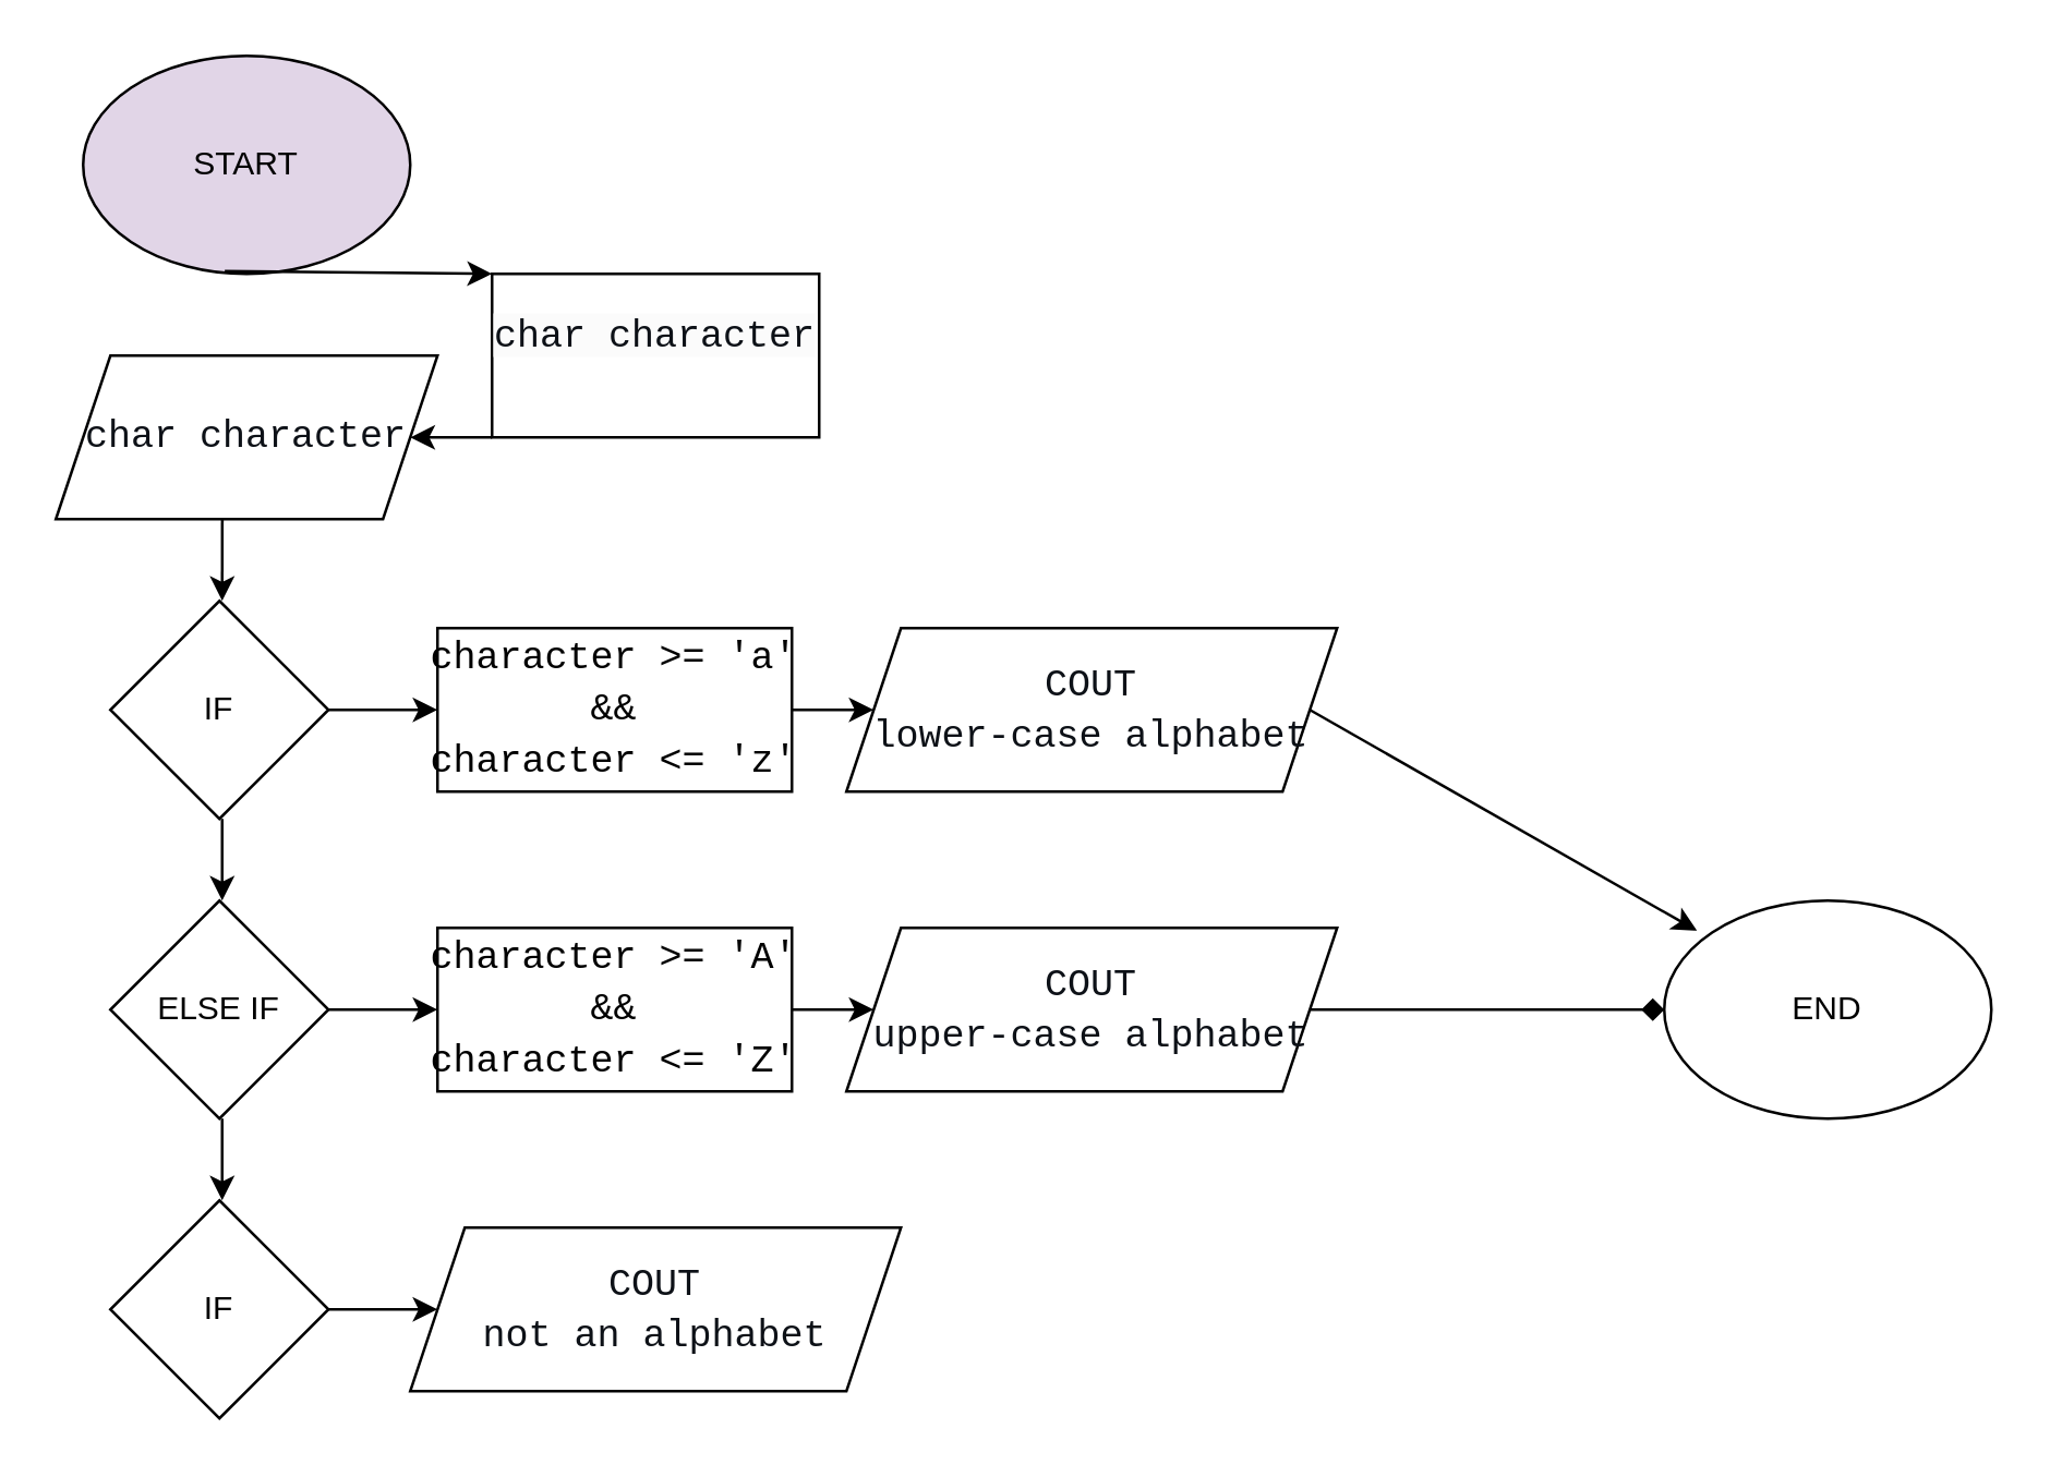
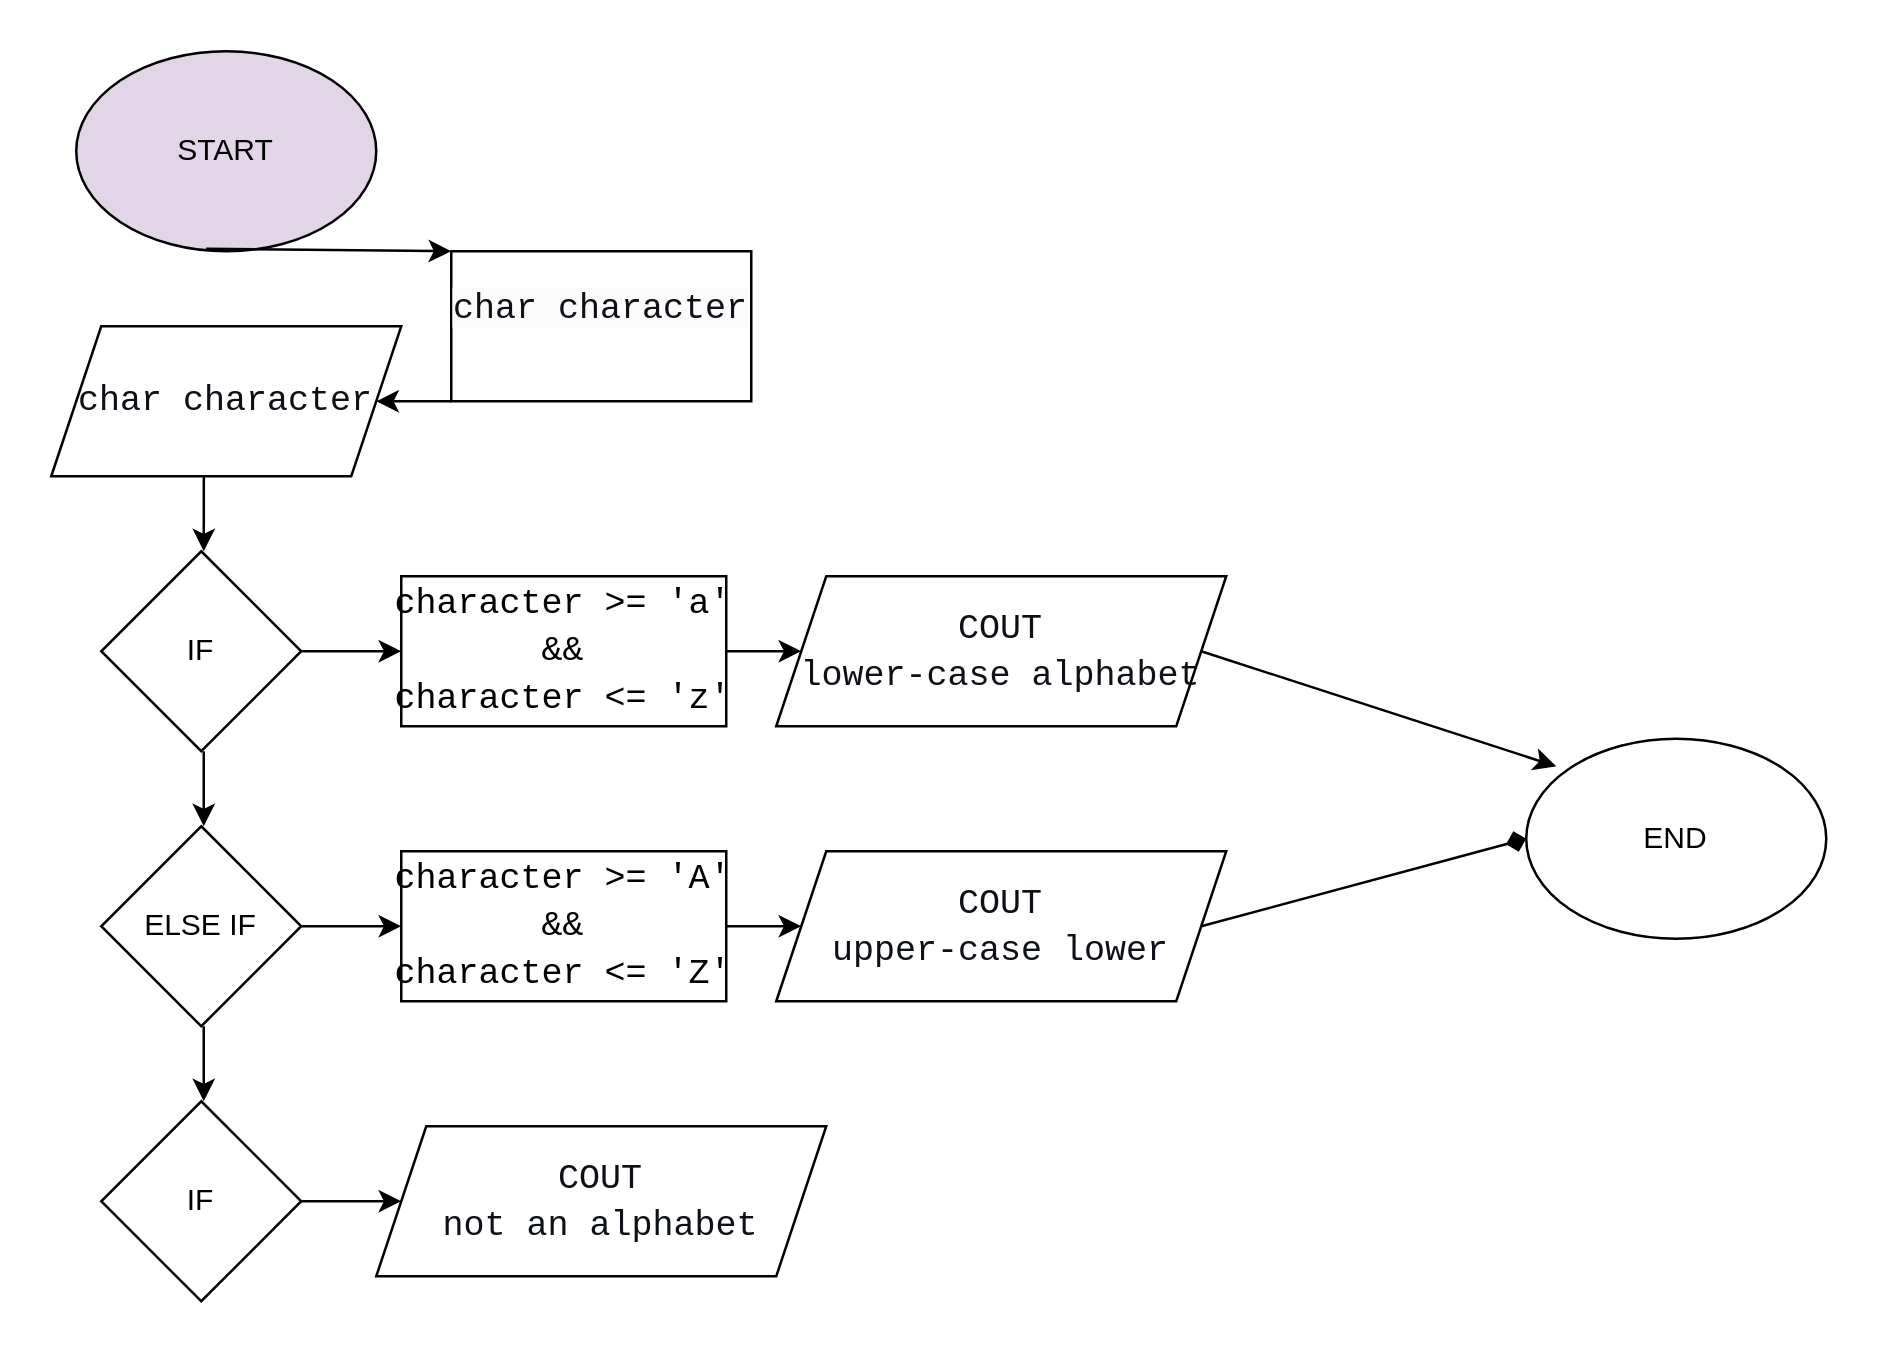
  <mxCell id="0" />
  <mxCell id="1" parent="0" />
  <mxCell id="2" value="START" style="ellipse;whiteSpace=wrap;html=1;fillColor=#e1d5e7;" parent="1" vertex="1"><mxGeometry x="30" y="20" width="120" height="80" as="geometry" /></mxCell>
  <mxCell id="3" value="" style="endArrow=classic;html=1;rounded=0;exitX=0.433;exitY=0.988;exitDx=0;exitDy=0;exitPerimeter=0;entryX=0;entryY=0;entryDx=0;entryDy=0;" parent="1" source="2" edge="1" target="24"><mxGeometry width="50" height="50" relative="1" as="geometry"><mxPoint x="400" y="70" as="sourcePoint" /><mxPoint x="82" y="130" as="targetPoint" /></mxGeometry></mxCell>
  <mxCell id="4" value="&lt;div style=&quot;font-family: Consolas, &amp;quot;Courier New&amp;quot;, monospace; font-size: 14px; line-height: 19px; white-space: pre;&quot;&gt;&lt;font style=&quot;&quot; color=&quot;#0d1117&quot;&gt;char character&lt;/font&gt;&lt;/div&gt;" style="shape=parallelogram;perimeter=parallelogramPerimeter;whiteSpace=wrap;html=1;fixedSize=1;" parent="1" vertex="1"><mxGeometry x="20" y="130" width="140" height="60" as="geometry" /></mxCell>
  <mxCell id="5" value="" style="endArrow=classic;html=1;rounded=0;exitX=0.436;exitY=1;exitDx=0;exitDy=0;exitPerimeter=0;" parent="1" source="4" edge="1"><mxGeometry width="50" height="50" relative="1" as="geometry"><mxPoint x="400" y="130" as="sourcePoint" /><mxPoint x="81" y="220" as="targetPoint" /></mxGeometry></mxCell>
  <mxCell id="6" value="IF" style="rhombus;whiteSpace=wrap;html=1;" parent="1" vertex="1"><mxGeometry x="40" y="220" width="80" height="80" as="geometry" /></mxCell>
  <mxCell id="7" value="" style="endArrow=classic;html=1;rounded=0;exitX=1;exitY=0.5;exitDx=0;exitDy=0;" parent="1" source="6" edge="1"><mxGeometry width="50" height="50" relative="1" as="geometry"><mxPoint x="400" y="130" as="sourcePoint" /><mxPoint x="160" y="260" as="targetPoint" /></mxGeometry></mxCell>
  <mxCell id="8" value="" style="endArrow=classic;html=1;rounded=0;exitX=0.436;exitY=1;exitDx=0;exitDy=0;exitPerimeter=0;" parent="1" edge="1"><mxGeometry width="50" height="50" relative="1" as="geometry"><mxPoint x="81" y="300" as="sourcePoint" /><mxPoint x="81" y="330" as="targetPoint" /></mxGeometry></mxCell>
  <mxCell id="9" value="ELSE IF" style="rhombus;whiteSpace=wrap;html=1;" parent="1" vertex="1"><mxGeometry x="40" y="330" width="80" height="80" as="geometry" /></mxCell>
  <mxCell id="10" value="" style="endArrow=classic;html=1;rounded=0;exitX=1;exitY=0.5;exitDx=0;exitDy=0;" parent="1" source="9" edge="1"><mxGeometry width="50" height="50" relative="1" as="geometry"><mxPoint x="400" y="240" as="sourcePoint" /><mxPoint x="160" y="370" as="targetPoint" /></mxGeometry></mxCell>
  <mxCell id="11" value="" style="endArrow=classic;html=1;rounded=0;exitX=0.436;exitY=1;exitDx=0;exitDy=0;exitPerimeter=0;" parent="1" edge="1"><mxGeometry width="50" height="50" relative="1" as="geometry"><mxPoint x="81" y="410" as="sourcePoint" /><mxPoint x="81" y="440" as="targetPoint" /></mxGeometry></mxCell>
  <mxCell id="12" value="IF" style="rhombus;whiteSpace=wrap;html=1;" parent="1" vertex="1"><mxGeometry x="40" y="440" width="80" height="80" as="geometry" /></mxCell>
  <mxCell id="13" value="" style="endArrow=classic;html=1;rounded=0;exitX=1;exitY=0.5;exitDx=0;exitDy=0;" parent="1" source="12" edge="1"><mxGeometry width="50" height="50" relative="1" as="geometry"><mxPoint x="400" y="350" as="sourcePoint" /><mxPoint x="160" y="480" as="targetPoint" /></mxGeometry></mxCell>
  <mxCell id="14" value="&lt;br&gt;&lt;div style=&quot;font-family: Consolas, &amp;quot;Courier New&amp;quot;, monospace; font-weight: normal; font-size: 14px; line-height: 19px; white-space: pre;&quot;&gt;&lt;div&gt;character &amp;gt;= 'a'&lt;/div&gt;&lt;div&gt; &amp;amp;&amp;amp; &lt;/div&gt;&lt;div&gt;character &amp;lt;= 'z'&lt;/div&gt;&lt;/div&gt;&lt;div&gt;&lt;br&gt;&lt;/div&gt;" style="rounded=0;whiteSpace=wrap;html=1;" parent="1" vertex="1"><mxGeometry x="160" y="230" width="130" height="60" as="geometry" /></mxCell>
  <mxCell id="15" value="" style="endArrow=classic;html=1;rounded=0;exitX=1;exitY=0.5;exitDx=0;exitDy=0;" parent="1" source="14" edge="1"><mxGeometry width="50" height="50" relative="1" as="geometry"><mxPoint x="400" y="430" as="sourcePoint" /><mxPoint x="320" y="260" as="targetPoint" /></mxGeometry></mxCell>
  <mxCell id="16" value="&lt;div style=&quot;font-family: Consolas, &amp;quot;Courier New&amp;quot;, monospace; font-size: 14px; line-height: 19px; white-space: pre;&quot;&gt;&lt;font style=&quot;&quot; color=&quot;#0d1117&quot;&gt;COUT&lt;/font&gt;&lt;/div&gt;&lt;div style=&quot;font-family: Consolas, &amp;quot;Courier New&amp;quot;, monospace; font-size: 14px; line-height: 19px; white-space: pre;&quot;&gt;&lt;font style=&quot;&quot; color=&quot;#0d1117&quot;&gt;lower-case alphabet&lt;/font&gt;&lt;/div&gt;" style="shape=parallelogram;perimeter=parallelogramPerimeter;whiteSpace=wrap;html=1;fixedSize=1;" parent="1" vertex="1"><mxGeometry x="310" y="230" width="180" height="60" as="geometry" /></mxCell>
  <mxCell id="17" value="&lt;br&gt;&lt;div style=&quot;font-family: Consolas, &amp;quot;Courier New&amp;quot;, monospace; font-weight: normal; font-size: 14px; line-height: 19px; white-space: pre;&quot;&gt;&lt;div&gt;character &amp;gt;= 'A'&lt;/div&gt;&lt;div&gt; &amp;amp;&amp;amp; &lt;/div&gt;&lt;div&gt;character &amp;lt;= 'Z'&lt;/div&gt;&lt;/div&gt;&lt;div&gt;&lt;br&gt;&lt;/div&gt;" style="rounded=0;whiteSpace=wrap;html=1;" parent="1" vertex="1"><mxGeometry x="160" y="340" width="130" height="60" as="geometry" /></mxCell>
  <mxCell id="18" value="" style="endArrow=classic;html=1;rounded=0;exitX=1;exitY=0.5;exitDx=0;exitDy=0;" parent="1" source="17" edge="1"><mxGeometry width="50" height="50" relative="1" as="geometry"><mxPoint x="400" y="540" as="sourcePoint" /><mxPoint x="320" y="370" as="targetPoint" /></mxGeometry></mxCell>
- <mxCell id="19" value="&lt;div style=&quot;font-family: Consolas, &amp;quot;Courier New&amp;quot;, monospace; font-size: 14px; line-height: 19px; white-space: pre;&quot;&gt;&lt;font style=&quot;&quot; color=&quot;#0d1117&quot;&gt;COUT&lt;/font&gt;&lt;/div&gt;&lt;div style=&quot;font-family: Consolas, &amp;quot;Courier New&amp;quot;, monospace; font-size: 14px; line-height: 19px; white-space: pre;&quot;&gt;&lt;font style=&quot;&quot; color=&quot;#0d1117&quot;&gt;upper-case alphabet&lt;/font&gt;&lt;/div&gt;" style="shape=parallelogram;perimeter=parallelogramPerimeter;whiteSpace=wrap;html=1;fixedSize=1;" parent="1" vertex="1"><mxGeometry x="310" y="340" width="180" height="60" as="geometry" /></mxCell>
+ <mxCell id="19" value="&lt;div style=&quot;font-family: Consolas, &amp;quot;Courier New&amp;quot;, monospace; font-size: 14px; line-height: 19px; white-space: pre;&quot;&gt;&lt;font style=&quot;&quot; color=&quot;#0d1117&quot;&gt;COUT&lt;/font&gt;&lt;/div&gt;&lt;div style=&quot;font-family: Consolas, &amp;quot;Courier New&amp;quot;, monospace; font-size: 14px; line-height: 19px; white-space: pre;&quot;&gt;&lt;font style=&quot;&quot; color=&quot;#0d1117&quot;&gt;upper-case lower&lt;/font&gt;&lt;/div&gt;" style="shape=parallelogram;perimeter=parallelogramPerimeter;whiteSpace=wrap;html=1;fixedSize=1;" parent="1" vertex="1"><mxGeometry x="310" y="340" width="180" height="60" as="geometry" /></mxCell>
  <mxCell id="20" value="&lt;div style=&quot;font-family: Consolas, &amp;quot;Courier New&amp;quot;, monospace; font-size: 14px; line-height: 19px; white-space: pre;&quot;&gt;&lt;font style=&quot;&quot; color=&quot;#0d1117&quot;&gt;COUT&lt;/font&gt;&lt;/div&gt;&lt;div style=&quot;font-family: Consolas, &amp;quot;Courier New&amp;quot;, monospace; font-size: 14px; line-height: 19px; white-space: pre;&quot;&gt;&lt;font style=&quot;&quot; color=&quot;#0d1117&quot;&gt;not an alphabet&lt;/font&gt;&lt;/div&gt;" style="shape=parallelogram;perimeter=parallelogramPerimeter;whiteSpace=wrap;html=1;fixedSize=1;" parent="1" vertex="1"><mxGeometry x="150" y="450" width="180" height="60" as="geometry" /></mxCell>
- <mxCell id="21" value="END" style="ellipse;whiteSpace=wrap;html=1;" parent="1" vertex="1"><mxGeometry x="610" y="330" width="120" height="80" as="geometry" /></mxCell>
+ <mxCell id="21" value="END" style="ellipse;whiteSpace=wrap;html=1;" parent="1" vertex="1"><mxGeometry x="610" y="295" width="120" height="80" as="geometry" /></mxCell>
  <mxCell id="22" value="" style="endArrow=diamond;html=1;rounded=0;exitX=1;exitY=0.5;exitDx=0;exitDy=0;entryX=0;entryY=0.5;entryDx=0;entryDy=0;" parent="1" source="19" target="21" edge="1"><mxGeometry width="50" height="50" relative="1" as="geometry"><mxPoint x="400" y="430" as="sourcePoint" /><mxPoint x="450" y="380" as="targetPoint" /></mxGeometry></mxCell>
  <mxCell id="23" value="" style="endArrow=classic;html=1;rounded=0;exitX=1;exitY=0.5;exitDx=0;exitDy=0;entryX=0.1;entryY=0.138;entryDx=0;entryDy=0;entryPerimeter=0;" parent="1" source="16" target="21" edge="1"><mxGeometry width="50" height="50" relative="1" as="geometry"><mxPoint x="400" y="430" as="sourcePoint" /><mxPoint x="450" y="380" as="targetPoint" /></mxGeometry></mxCell>
  <mxCell id="24" value="&#10;&lt;span style=&quot;color: rgb(13, 17, 23); font-family: Consolas, &amp;quot;Courier New&amp;quot;, monospace; font-size: 14px; font-style: normal; font-variant-ligatures: normal; font-variant-caps: normal; font-weight: 400; letter-spacing: normal; orphans: 2; text-align: center; text-indent: 0px; text-transform: none; widows: 2; word-spacing: 0px; -webkit-text-stroke-width: 0px; white-space: pre; background-color: rgb(251, 251, 251); text-decoration-thickness: initial; text-decoration-style: initial; text-decoration-color: initial; display: inline !important; float: none;&quot;&gt;char character&lt;/span&gt;&#10;&#10;" style="rounded=0;whiteSpace=wrap;html=1;" vertex="1" parent="1"><mxGeometry x="180" y="100" width="120" height="60" as="geometry" /></mxCell>
  <mxCell id="25" value="" style="endArrow=classic;html=1;rounded=0;exitX=0;exitY=1;exitDx=0;exitDy=0;entryX=1;entryY=0.5;entryDx=0;entryDy=0;" edge="1" parent="1" source="24" target="4"><mxGeometry width="50" height="50" relative="1" as="geometry"><mxPoint x="400" y="290" as="sourcePoint" /><mxPoint x="450" y="240" as="targetPoint" /></mxGeometry></mxCell>
